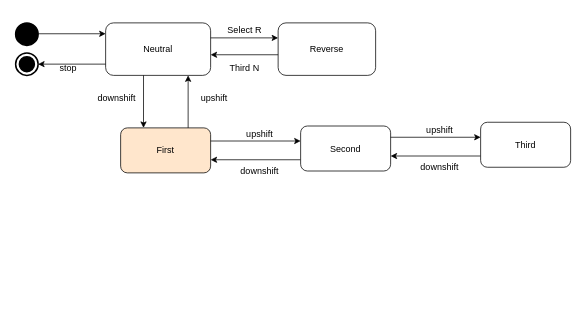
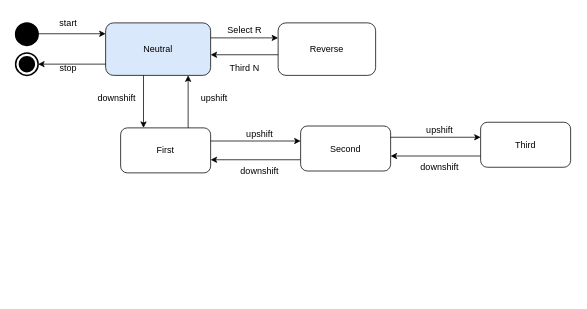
  <mxCell id="0" />
  <mxCell id="1" parent="0" />
- <mxCell id="2" value="Neutral" style="rounded=1;whiteSpace=wrap;html=1;" parent="1" vertex="1"><mxGeometry x="140" y="30" width="140" height="70" as="geometry" /></mxCell>
+ <mxCell id="2" value="Neutral" style="rounded=1;whiteSpace=wrap;html=1;fillColor=#dae8fc;" parent="1" vertex="1"><mxGeometry x="140" y="30" width="140" height="70" as="geometry" /></mxCell>
  <mxCell id="3" value="Reverse" style="rounded=1;whiteSpace=wrap;html=1;" parent="1" vertex="1"><mxGeometry x="370" y="30" width="130" height="70" as="geometry" /></mxCell>
  <mxCell id="4" value="" style="endArrow=classic;html=1;exitX=1;exitY=0.5;exitDx=0;exitDy=0;" parent="1" edge="1"><mxGeometry width="50" height="50" relative="1" as="geometry"><mxPoint x="280" y="50" as="sourcePoint" /><mxPoint x="370" y="50" as="targetPoint" /></mxGeometry></mxCell>
  <mxCell id="5" value="" style="endArrow=classic;html=1;exitX=0;exitY=0.75;exitDx=0;exitDy=0;entryX=1;entryY=0.75;entryDx=0;entryDy=0;" parent="1" edge="1"><mxGeometry width="50" height="50" relative="1" as="geometry"><mxPoint x="370" y="72.5" as="sourcePoint" /><mxPoint x="280" y="72.5" as="targetPoint" /></mxGeometry></mxCell>
  <mxCell id="6" value="Select R" style="text;html=1;align=center;verticalAlign=middle;resizable=0;points=[];autosize=1;" parent="1" vertex="1"><mxGeometry x="295" y="30" width="60" height="20" as="geometry" /></mxCell>
  <mxCell id="7" value="Third N" style="text;html=1;align=center;verticalAlign=middle;resizable=0;points=[];autosize=1;" parent="1" vertex="1"><mxGeometry x="295" y="80" width="60" height="20" as="geometry" /></mxCell>
- <mxCell id="8" value="First" style="rounded=1;whiteSpace=wrap;html=1;fillColor=#ffe6cc;" parent="1" vertex="1"><mxGeometry x="160" y="170" width="120" height="60" as="geometry" /></mxCell>
+ <mxCell id="8" value="First" style="rounded=1;whiteSpace=wrap;html=1;" parent="1" vertex="1"><mxGeometry x="160" y="170" width="120" height="60" as="geometry" /></mxCell>
  <mxCell id="9" value="" style="endArrow=classic;html=1;exitX=1;exitY=0.5;exitDx=0;exitDy=0;" parent="1" edge="1"><mxGeometry width="50" height="50" relative="1" as="geometry"><mxPoint x="280" y="187.5" as="sourcePoint" /><mxPoint x="400" y="187.5" as="targetPoint" /></mxGeometry></mxCell>
  <mxCell id="10" value="" style="endArrow=classic;html=1;entryX=1;entryY=0.75;entryDx=0;entryDy=0;" parent="1" edge="1"><mxGeometry width="50" height="50" relative="1" as="geometry"><mxPoint x="400" y="212.5" as="sourcePoint" /><mxPoint x="280" y="212.5" as="targetPoint" /></mxGeometry></mxCell>
  <mxCell id="11" value="upshift" style="text;html=1;align=center;verticalAlign=middle;resizable=0;points=[];autosize=1;" parent="1" vertex="1"><mxGeometry x="320" y="167.5" width="50" height="20" as="geometry" /></mxCell>
  <mxCell id="12" value="downshift" style="text;html=1;align=center;verticalAlign=middle;resizable=0;points=[];autosize=1;" parent="1" vertex="1"><mxGeometry x="310" y="217.5" width="70" height="20" as="geometry" /></mxCell>
  <mxCell id="13" value="Second" style="rounded=1;whiteSpace=wrap;html=1;" parent="1" vertex="1"><mxGeometry x="400" y="167.5" width="120" height="60" as="geometry" /></mxCell>
  <mxCell id="14" value="" style="endArrow=classic;html=1;exitX=1;exitY=0.5;exitDx=0;exitDy=0;" parent="1" edge="1"><mxGeometry width="50" height="50" relative="1" as="geometry"><mxPoint x="520" y="182.5" as="sourcePoint" /><mxPoint x="640" y="182.5" as="targetPoint" /></mxGeometry></mxCell>
  <mxCell id="15" value="" style="endArrow=classic;html=1;entryX=1;entryY=0.75;entryDx=0;entryDy=0;" parent="1" edge="1"><mxGeometry width="50" height="50" relative="1" as="geometry"><mxPoint x="640" y="207.5" as="sourcePoint" /><mxPoint x="520" y="207.5" as="targetPoint" /></mxGeometry></mxCell>
  <mxCell id="16" value="upshift" style="text;html=1;align=center;verticalAlign=middle;resizable=0;points=[];autosize=1;" parent="1" vertex="1"><mxGeometry x="560" y="162.5" width="50" height="20" as="geometry" /></mxCell>
  <mxCell id="17" value="downshift" style="text;html=1;align=center;verticalAlign=middle;resizable=0;points=[];autosize=1;" parent="1" vertex="1"><mxGeometry x="550" y="212.5" width="70" height="20" as="geometry" /></mxCell>
  <mxCell id="18" value="Third" style="rounded=1;whiteSpace=wrap;html=1;" parent="1" vertex="1"><mxGeometry x="640" y="162.5" width="120" height="60" as="geometry" /></mxCell>
  <mxCell id="19" value="&lt;span style=&quot;color: rgba(0 , 0 , 0 , 0) ; font-family: monospace ; font-size: 0px&quot;&gt;%3CmxGraphModel%3E%3Croot%3E%3CmxCell%20id%3D%220%22%2F%3E%3CmxCell%20id%3D%221%22%20parent%3D%220%22%2F%3E%3CmxCell%20id%3D%222%22%20value%3D%22%22%20style%3D%22endArrow%3Dclassic%3Bhtml%3D1%3BexitX%3D0.25%3BexitY%3D1%3BexitDx%3D0%3BexitDy%3D0%3BentryX%3D0.385%3BentryY%3D0.008%3BentryDx%3D0%3BentryDy%3D0%3BentryPerimeter%3D0%3B%22%20edge%3D%221%22%20parent%3D%221%22%3E%3CmxGeometry%20width%3D%2250%22%20height%3D%2250%22%20relative%3D%221%22%20as%3D%22geometry%22%3E%3CmxPoint%20x%3D%22310%22%20y%3D%22210%22%20as%3D%22sourcePoint%22%2F%3E%3CmxPoint%20x%3D%22307.2%22%20y%3D%22261.04%22%20as%3D%22targetPoint%22%2F%3E%3C%2FmxGeometry%3E%3C%2FmxCell%3E%3C%2Froot%3E%3C%2FmxGraphModel%3E&lt;/span&gt;" style="text;html=1;align=center;verticalAlign=middle;resizable=0;points=[];autosize=1;" parent="1" vertex="1"><mxGeometry x="270" y="370" width="20" height="20" as="geometry" /></mxCell>
  <mxCell id="20" value="" style="endArrow=classic;html=1;exitX=0.361;exitY=1;exitDx=0;exitDy=0;exitPerimeter=0;" parent="1" edge="1" source="2"><mxGeometry width="50" height="50" relative="1" as="geometry"><mxPoint x="190.5" y="120" as="sourcePoint" /><mxPoint x="190.5" y="170" as="targetPoint" /></mxGeometry></mxCell>
  <mxCell id="21" value="" style="endArrow=classic;html=1;" parent="1" edge="1"><mxGeometry width="50" height="50" relative="1" as="geometry"><mxPoint x="250" y="170" as="sourcePoint" /><mxPoint x="250" y="100" as="targetPoint" /></mxGeometry></mxCell>
  <mxCell id="22" value="&lt;span&gt;downshift&lt;/span&gt;" style="text;html=1;strokeColor=none;fillColor=none;align=center;verticalAlign=middle;whiteSpace=wrap;rounded=0;" parent="1" vertex="1"><mxGeometry x="120" y="120" width="70" height="20" as="geometry" /></mxCell>
  <mxCell id="23" value="&lt;span&gt;upshift&lt;/span&gt;" style="text;html=1;strokeColor=none;fillColor=none;align=center;verticalAlign=middle;whiteSpace=wrap;rounded=0;" parent="1" vertex="1"><mxGeometry x="250" y="120" width="70" height="20" as="geometry" /></mxCell>
  <mxCell id="24" value="" style="shape=ellipse;html=1;fillColor=#000000;strokeWidth=2;verticalLabelPosition=bottom;verticalAlignment=top;perimeter=ellipsePerimeter;" vertex="1" parent="1"><mxGeometry x="20" y="30" width="30" height="30" as="geometry" /></mxCell>
  <mxCell id="25" value="" style="html=1;shape=mxgraph.sysml.actFinal;strokeWidth=2;verticalLabelPosition=bottom;verticalAlignment=top;" vertex="1" parent="1"><mxGeometry x="20" y="70" width="30" height="30" as="geometry" /></mxCell>
  <mxCell id="26" value="" style="endArrow=classic;html=1;exitX=1;exitY=0.5;exitDx=0;exitDy=0;" edge="1" parent="1"><mxGeometry width="50" height="50" relative="1" as="geometry"><mxPoint x="50" y="44.5" as="sourcePoint" /><mxPoint x="140" y="44.5" as="targetPoint" /></mxGeometry></mxCell>
  <mxCell id="27" value="" style="endArrow=classic;html=1;entryX=1;entryY=0.5;entryDx=0;entryDy=0;entryPerimeter=0;" edge="1" parent="1" target="25"><mxGeometry width="50" height="50" relative="1" as="geometry"><mxPoint x="140" y="85" as="sourcePoint" /><mxPoint x="30" y="150" as="targetPoint" /></mxGeometry></mxCell>
+ <mxCell id="28" value="start" style="text;html=1;align=center;verticalAlign=middle;resizable=0;points=[];autosize=1;" vertex="1" parent="1"><mxGeometry x="70" y="20" width="40" height="20" as="geometry" /></mxCell>
  <mxCell id="29" value="stop" style="text;html=1;align=center;verticalAlign=middle;resizable=0;points=[];autosize=1;" vertex="1" parent="1"><mxGeometry x="70" y="80" width="40" height="20" as="geometry" /></mxCell>
